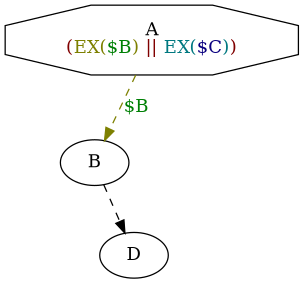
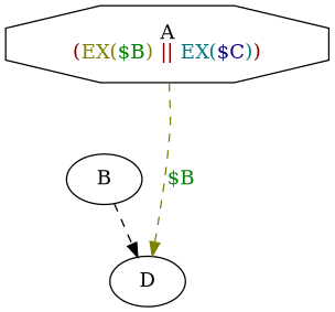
  digraph {
    edge [style=dashed]
    n1 [label=<A<BR/><FONT COLOR="0.0 1 0.5">(<FONT COLOR="0.17 1 0.5">EX(<FONT COLOR="0.34 1 0.5">$B</FONT>)</FONT> || <FONT COLOR="0.51 1 0.5">EX(<FONT COLOR="0.68 1 0.5">$C</FONT>)</FONT>)</FONT>> shape=octagon]
    n2 [label=<B>]
    n3 [label=<D>]
-   n1 -> n2 [color="0.17 1 0.5" label=<<FONT COLOR="0.34 1 0.5">$B</FONT>>]
+   n1 -> n3 [color="0.17 1 0.5" label=<<FONT COLOR="0.34 1 0.5">$B</FONT>>]
    n2 -> n3
  }
